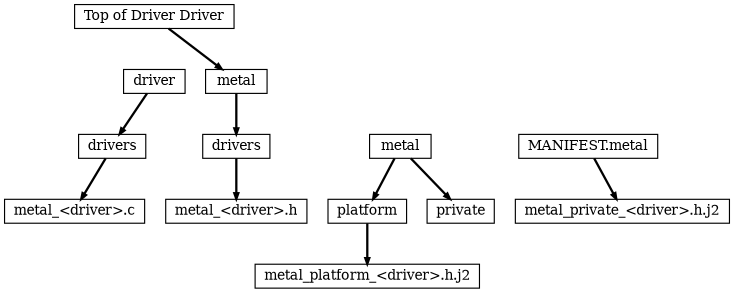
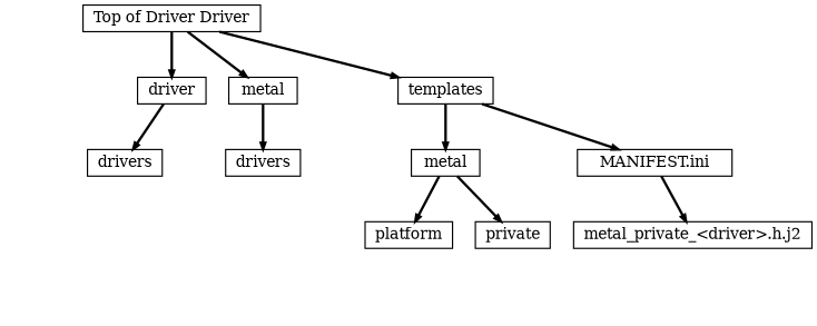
  digraph {
    rankdir=TB
    node [arrowsize=0.5 fontsize=12 shape=box]
    edge [arrowsize=0.5 decorate=true style="setlinewidth(2)"]
    n1 [height=0.2 label="Top of Driver Driver"]
    n2 [height=0.2 label=driver]
    metal [height=0.2]
+   templates [height=0.2]
    n5 [height=0.2 label=drivers]
    n6 [height=0.2 label=drivers]
    n7 [height=0.2 label=metal]
-   "MANIFEST.ini" [height=0.2 label="MANIFEST.metal"]
-   "metal_<driver>.c" [height=0.2]
-   "metal_<driver>.h" [height=0.2]
+   "MANIFEST.ini" [height=0.2]
    n11 [height=0.2 label=platform]
    n12 [height=0.2 label=private]
-   "metal_platform_<driver>.h.j2" [height=0.2]
    "metal_private_<driver>.h.j2" [height=0.2]
+   n1 -> n2 [weight=1000]
    n1 -> metal
+   n1 -> templates
    n2 -> n5
    metal -> n6
-   n5 -> "metal_<driver>.c"
-   n6 -> "metal_<driver>.h"
+   templates -> n7
+   templates -> "MANIFEST.ini"
    n7 -> n11
    n7 -> n12
    "MANIFEST.ini" -> "metal_private_<driver>.h.j2"
-   n11 -> "metal_platform_<driver>.h.j2"
  }
